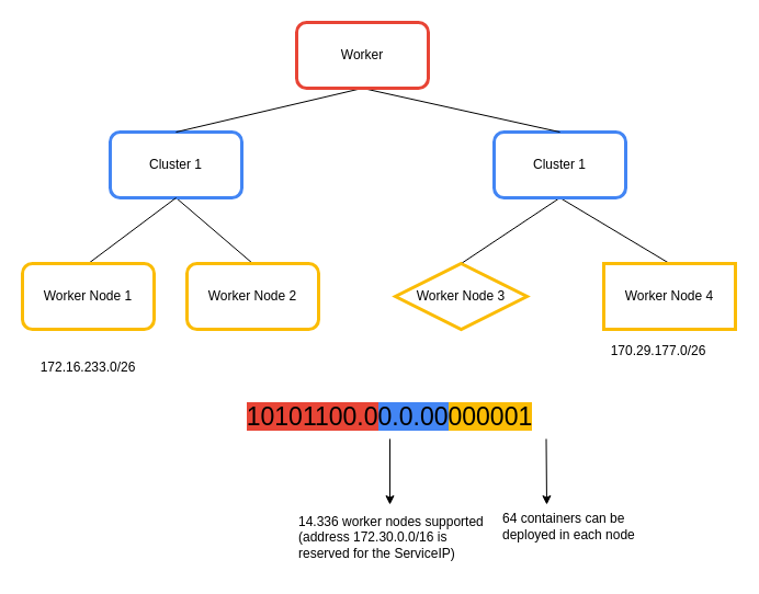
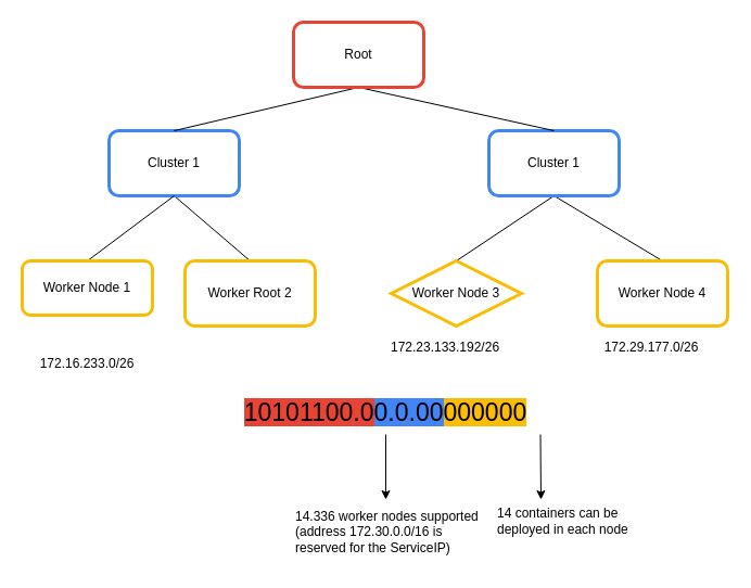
  <mxCell id="0" />
  <mxCell id="1" parent="0" />
  <mxCell id="2" style="edgeStyle=none;rounded=0;orthogonalLoop=1;jettySize=auto;html=1;exitX=0.5;exitY=1;exitDx=0;exitDy=0;entryX=0.5;entryY=0;entryDx=0;entryDy=0;endArrow=none;endFill=0;" edge="1" parent="1" source="3" target="9"><mxGeometry relative="1" as="geometry" /></mxCell>
  <mxCell id="3" value="Cluster 1" style="rounded=1;whiteSpace=wrap;html=1;fillColor=none;strokeWidth=3;strokeColor=#4285F4;" vertex="1" parent="1"><mxGeometry x="100" y="120" width="120" height="60" as="geometry" /></mxCell>
  <mxCell id="4" style="edgeStyle=none;rounded=0;orthogonalLoop=1;jettySize=auto;html=1;exitX=0.5;exitY=1;exitDx=0;exitDy=0;entryX=0.5;entryY=0;entryDx=0;entryDy=0;endArrow=none;endFill=0;" edge="1" parent="1" source="6" target="10"><mxGeometry relative="1" as="geometry" /></mxCell>
  <mxCell id="5" style="edgeStyle=none;rounded=0;orthogonalLoop=1;jettySize=auto;html=1;exitX=0.5;exitY=1;exitDx=0;exitDy=0;entryX=0.5;entryY=0;entryDx=0;entryDy=0;endArrow=none;endFill=0;" edge="1" parent="1" source="6" target="11"><mxGeometry relative="1" as="geometry" /></mxCell>
  <mxCell id="6" value="Cluster 1" style="rounded=1;whiteSpace=wrap;html=1;strokeWidth=3;strokeColor=#4285F4;" vertex="1" parent="1"><mxGeometry x="450" y="120" width="120" height="60" as="geometry" /></mxCell>
  <mxCell id="7" style="rounded=0;orthogonalLoop=1;jettySize=auto;html=1;exitX=0.5;exitY=0;exitDx=0;exitDy=0;entryX=0.5;entryY=1;entryDx=0;entryDy=0;endArrow=none;endFill=0;" edge="1" parent="1" source="8" target="3"><mxGeometry relative="1" as="geometry" /></mxCell>
- <mxCell id="8" value="Worker Node 1" style="rounded=1;whiteSpace=wrap;html=1;strokeColor=#FBBC04;strokeWidth=3;fillColor=none;" vertex="1" parent="1"><mxGeometry x="20" y="240" width="120" height="60" as="geometry" /></mxCell>
- <mxCell id="9" value="Worker Node 2" style="rounded=1;whiteSpace=wrap;html=1;strokeColor=#FBBC04;strokeWidth=3;fillColor=none;" vertex="1" parent="1"><mxGeometry x="170" y="240" width="120" height="60" as="geometry" /></mxCell>
+ <mxCell id="8" value="Worker Node 1" style="rounded=1;whiteSpace=wrap;html=1;strokeColor=#FBBC04;strokeWidth=3;fillColor=none;" vertex="1" parent="1"><mxGeometry x="20" y="240" width="120" height="50" as="geometry" /></mxCell>
+ <mxCell id="9" value="Worker Root 2" style="rounded=1;whiteSpace=wrap;html=1;strokeColor=#FBBC04;strokeWidth=3;fillColor=none;" vertex="1" parent="1"><mxGeometry x="170" y="240" width="120" height="60" as="geometry" /></mxCell>
  <mxCell id="10" value="Worker Node 3" style="rhombus;whiteSpace=wrap;html=1;strokeColor=#FBBC04;strokeWidth=3;fillColor=none;" vertex="1" parent="1"><mxGeometry x="360" y="240" width="120" height="60" as="geometry" /></mxCell>
- <mxCell id="11" value="Worker Node 4" style="whiteSpace=wrap;html=1;strokeColor=#FBBC04;strokeWidth=3;fillColor=none;rounded=0;" vertex="1" parent="1"><mxGeometry x="550" y="240" width="120" height="60" as="geometry" /></mxCell>
+ <mxCell id="11" value="Worker Node 4" style="rounded=1;whiteSpace=wrap;html=1;strokeColor=#FBBC04;strokeWidth=3;fillColor=none;" vertex="1" parent="1"><mxGeometry x="550" y="240" width="120" height="60" as="geometry" /></mxCell>
  <mxCell id="12" value="172.16.233.0/26" style="text;html=1;strokeColor=none;fillColor=none;align=center;verticalAlign=middle;whiteSpace=wrap;rounded=0;" vertex="1" parent="1"><mxGeometry x="40" y="325" width="80" height="20" as="geometry" /></mxCell>
- <mxCell id="14" value="170.29.177.0/26" style="text;html=1;strokeColor=none;fillColor=none;align=center;verticalAlign=middle;whiteSpace=wrap;rounded=0;" vertex="1" parent="1"><mxGeometry x="560" y="310" width="80" height="20" as="geometry" /></mxCell>
+ <mxCell id="13" value="172.23.133.192/26" style="text;html=1;strokeColor=none;fillColor=none;align=center;verticalAlign=middle;whiteSpace=wrap;rounded=0;" vertex="1" parent="1"><mxGeometry x="370" y="310" width="80" height="20" as="geometry" /></mxCell>
+ <mxCell id="14" value="172.29.177.0/26" style="text;html=1;strokeColor=none;fillColor=none;align=center;verticalAlign=middle;whiteSpace=wrap;rounded=0;" vertex="1" parent="1"><mxGeometry x="560" y="310" width="80" height="20" as="geometry" /></mxCell>
  <mxCell id="15" style="edgeStyle=none;rounded=0;orthogonalLoop=1;jettySize=auto;html=1;exitX=0.5;exitY=1;exitDx=0;exitDy=0;entryX=0.5;entryY=0;entryDx=0;entryDy=0;endArrow=none;endFill=0;" edge="1" parent="1" source="17" target="3"><mxGeometry relative="1" as="geometry" /></mxCell>
  <mxCell id="16" style="edgeStyle=none;rounded=0;orthogonalLoop=1;jettySize=auto;html=1;exitX=0.5;exitY=1;exitDx=0;exitDy=0;entryX=0.5;entryY=0;entryDx=0;entryDy=0;endArrow=none;endFill=0;" edge="1" parent="1" source="17" target="6"><mxGeometry relative="1" as="geometry" /></mxCell>
- <mxCell id="17" value="Worker" style="rounded=1;whiteSpace=wrap;html=1;strokeColor=#E84435;strokeWidth=3;" vertex="1" parent="1"><mxGeometry x="270" y="20" width="120" height="60" as="geometry" /></mxCell>
+ <mxCell id="17" value="Root" style="rounded=1;whiteSpace=wrap;html=1;strokeColor=#E84435;strokeWidth=3;" vertex="1" parent="1"><mxGeometry x="270" y="20" width="120" height="60" as="geometry" /></mxCell>
  <mxCell id="18" style="edgeStyle=none;rounded=0;orthogonalLoop=1;jettySize=auto;html=1;exitX=0.5;exitY=1;exitDx=0;exitDy=0;endArrow=classic;endFill=1;" edge="1" parent="1" source="20"><mxGeometry relative="1" as="geometry"><mxPoint x="355" y="460" as="targetPoint" /></mxGeometry></mxCell>
  <mxCell id="19" style="edgeStyle=none;rounded=0;orthogonalLoop=1;jettySize=auto;html=1;exitX=0.75;exitY=1;exitDx=0;exitDy=0;endArrow=classic;endFill=1;" edge="1" parent="1" source="20"><mxGeometry relative="1" as="geometry"><mxPoint x="498" y="460" as="targetPoint" /></mxGeometry></mxCell>
- <mxCell id="20" value="&lt;font style=&quot;font-size: 23px&quot;&gt;&lt;span style=&quot;background-color: rgb(232 , 68 , 53)&quot;&gt;10101100.0&lt;/span&gt;&lt;span style=&quot;background-color: rgb(66 , 133 , 244)&quot;&gt;0.0.00&lt;/span&gt;&lt;span style=&quot;background-color: rgb(251 , 188 , 4)&quot;&gt;000001&lt;/span&gt;&lt;/font&gt;" style="text;html=1;strokeColor=none;fillColor=none;align=center;verticalAlign=middle;whiteSpace=wrap;rounded=0;" vertex="1" parent="1"><mxGeometry x="70" y="360" width="570" height="40" as="geometry" /></mxCell>
+ <mxCell id="20" value="&lt;font style=&quot;font-size: 23px&quot;&gt;&lt;span style=&quot;background-color: rgb(232 , 68 , 53)&quot;&gt;10101100.0&lt;/span&gt;&lt;span style=&quot;background-color: rgb(66 , 133 , 244)&quot;&gt;0.0.00&lt;/span&gt;&lt;span style=&quot;background-color: rgb(251 , 188 , 4)&quot;&gt;000000&lt;/span&gt;&lt;/font&gt;" style="text;html=1;strokeColor=none;fillColor=none;align=center;verticalAlign=middle;whiteSpace=wrap;rounded=0;" vertex="1" parent="1"><mxGeometry x="70" y="360" width="570" height="40" as="geometry" /></mxCell>
  <mxCell id="21" value="&lt;div&gt;&lt;span&gt;14.336 worker nodes supported&amp;nbsp;&lt;/span&gt;&lt;/div&gt;(address 172.30.0.0/16 is reserved for the ServiceIP)" style="text;html=1;strokeColor=none;fillColor=none;align=left;verticalAlign=middle;whiteSpace=wrap;rounded=0;" vertex="1" parent="1"><mxGeometry x="270" y="460" width="186" height="60" as="geometry" /></mxCell>
- <mxCell id="22" value="&lt;div&gt;&lt;span&gt;64 containers can be deployed in each node&lt;/span&gt;&lt;/div&gt;" style="text;html=1;strokeColor=none;fillColor=none;align=left;verticalAlign=middle;whiteSpace=wrap;rounded=0;" vertex="1" parent="1"><mxGeometry x="456" y="450" width="154" height="60" as="geometry" /></mxCell>
+ <mxCell id="22" value="&lt;div&gt;&lt;span&gt;14 containers can be deployed in each node&lt;/span&gt;&lt;/div&gt;" style="text;html=1;strokeColor=none;fillColor=none;align=left;verticalAlign=middle;whiteSpace=wrap;rounded=0;" vertex="1" parent="1"><mxGeometry x="456" y="450" width="154" height="60" as="geometry" /></mxCell>
